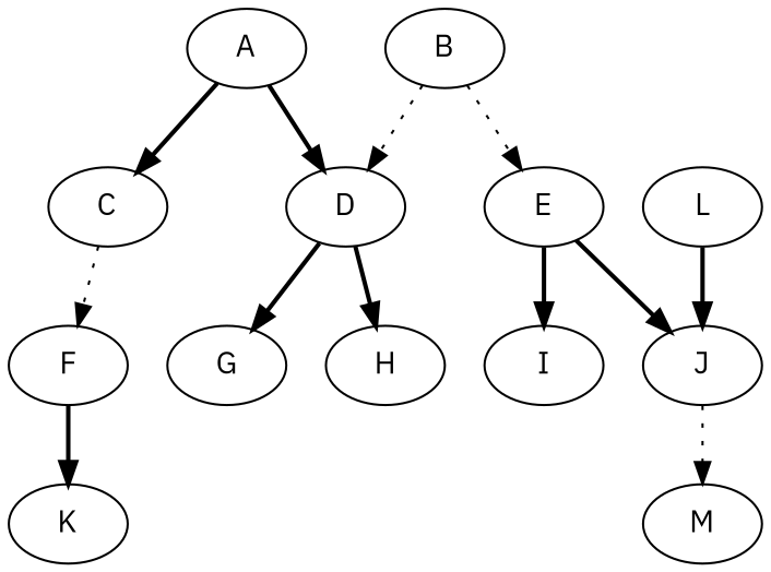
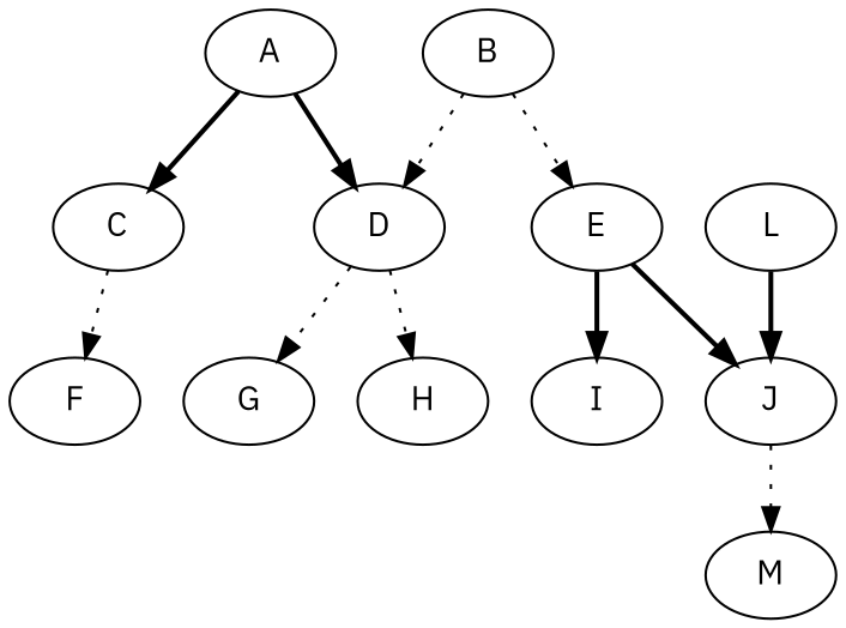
  digraph {
    fontname="IBM Plex Sans"
    node [fontname="IBM Plex Sans"]
    edge [fontname="IBM Plex Sans" style=bold]
    A
    C
    D
    B
    E
    F
    G
    H
    I
    J
    M
    L
-   K
    A -> C
    A -> D
    C -> F [style=dotted]
-   D -> G
-   D -> H
+   D -> G [style=dotted]
+   D -> H [style=dotted]
    B -> D [style=dotted]
    B -> E [style=dotted]
    E -> I
    E -> J
-   F -> K
    J -> M [style=dotted]
    L -> J
  }
